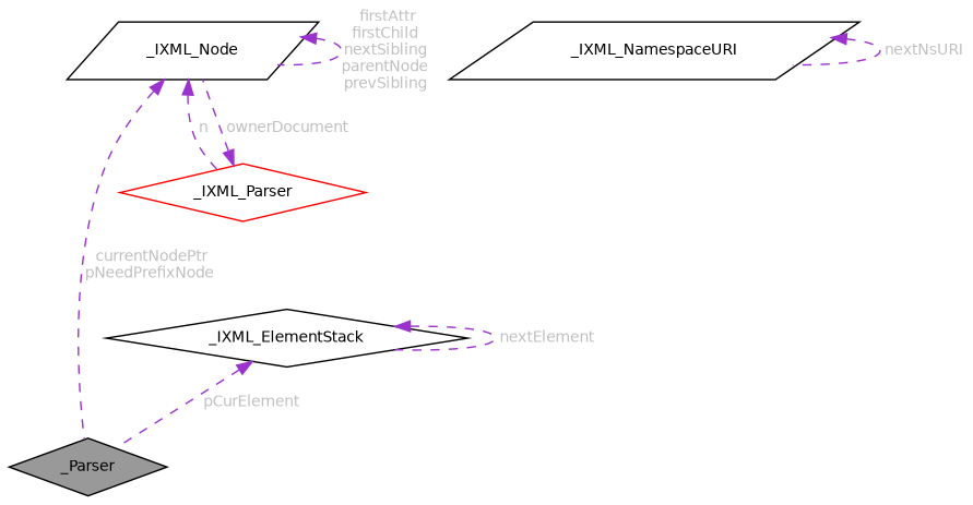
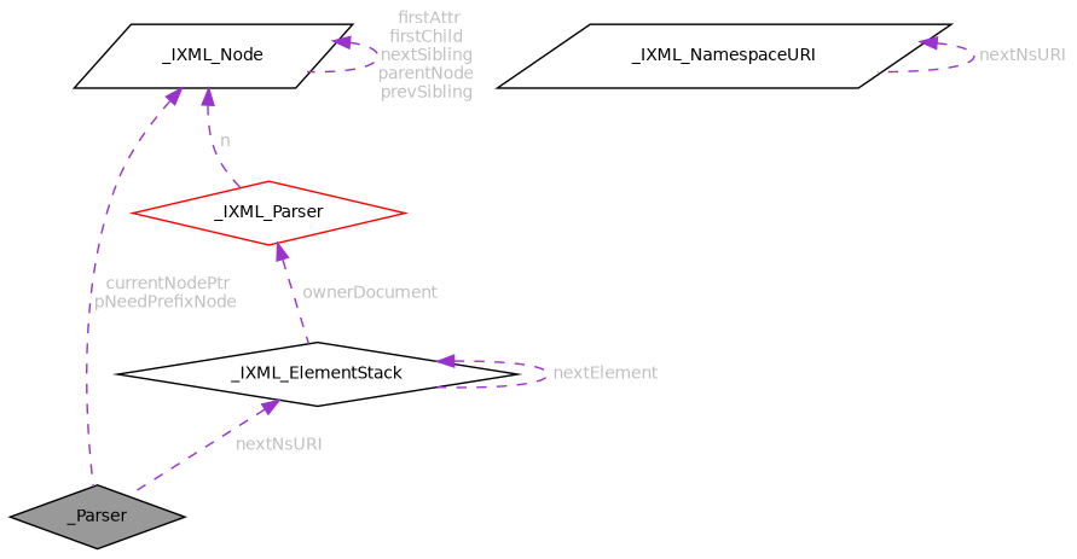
  digraph {
    node [color=black fillcolor=white fontname=Helvetica fontsize=10 shape=diamond style=filled]
    edge [color=darkorchid3 dir=back fontcolor=grey fontname=Helvetica fontsize=10 labelfontname=Helvetica labelfontsize=10 style=dashed]
    n1 [fillcolor=grey60 fontcolor=black height=0.2 label=_Parser width=0.4]
    n2 [height=0.2 label=_IXML_Node shape=parallelogram width=0.4]
    n3 [color=red height=0.2 label=_IXML_Parser width=0.4]
    n4 [height=0.2 label=_IXML_ElementStack width=0.4]
    n5 [height=0.2 label=_IXML_NamespaceURI shape=parallelogram width=0.4]
    n2 -> n1 [label=" currentNodePtr\npNeedPrefixNode"]
    n2 -> n2 [label=" firstAttr\nfirstChild\nnextSibling\nparentNode\nprevSibling"]
    n2 -> n3 [label=" n"]
-   n3 -> n2 [label=" ownerDocument"]
-   n4 -> n1 [label=" pCurElement"]
+   n3 -> n4 [label=" ownerDocument"]
+   n4 -> n1 [label=" nextNsURI"]
    n4 -> n4 [label=" nextElement"]
    n5 -> n5 [label=" nextNsURI"]
  }
